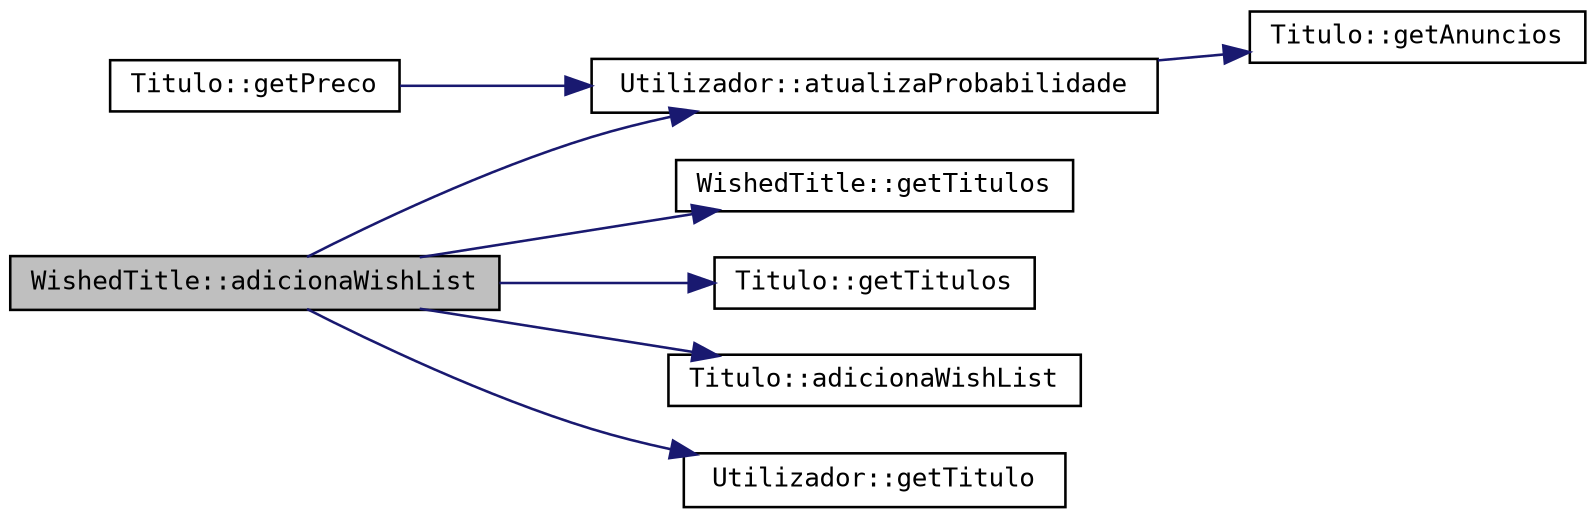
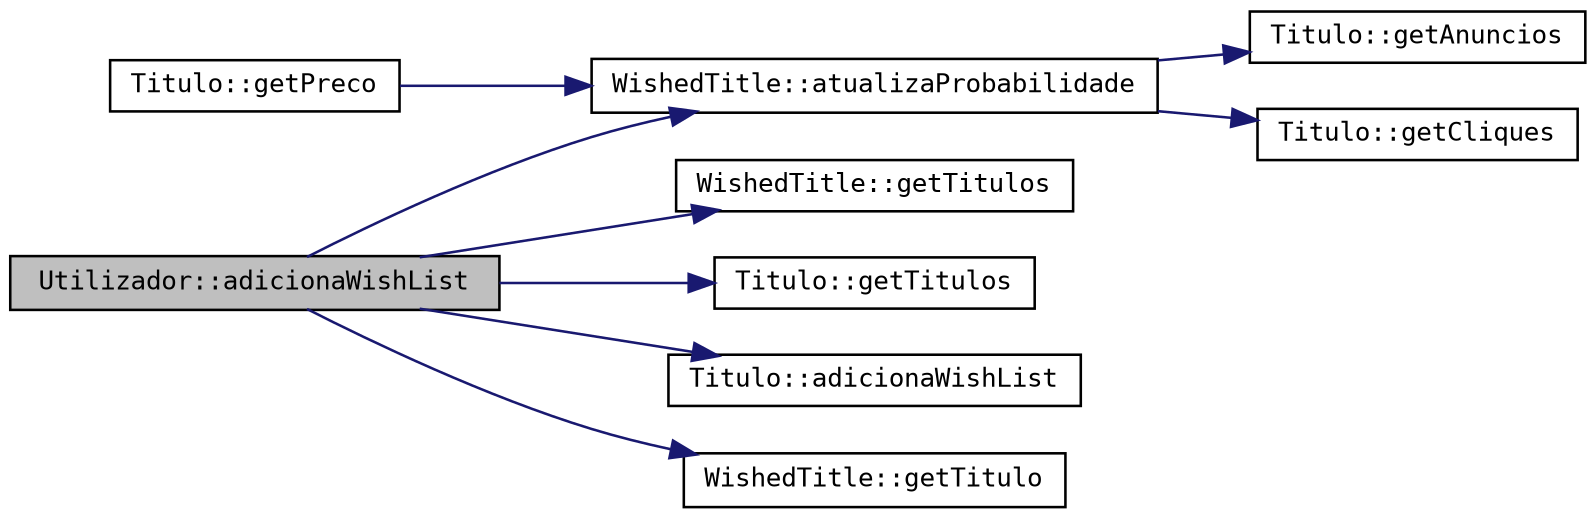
  digraph {
    fontname="DejaVu Sans Mono"
    rankdir=LR
    node [color=black fillcolor=white fontname="DejaVu Sans Mono" fontsize=10 shape=record style=filled]
    edge [color=midnightblue fontname="DejaVu Sans Mono" fontsize=10 labelfontname=Helvetica labelfontsize=10 style=solid]
-   n1 [fillcolor=grey75 fontcolor=black height=0.2 label="WishedTitle::adicionaWishList" width=0.4]
-   n2 [height=0.2 label="Utilizador::atualizaProbabilidade" width=0.4]
+   n1 [fillcolor=grey75 fontcolor=black height=0.2 label="Utilizador::adicionaWishList" width=0.4]
+   n2 [height=0.2 label="WishedTitle::atualizaProbabilidade" width=0.4]
    n3 [height=0.2 label="WishedTitle::getTitulos" width=0.4]
    n4 [height=0.2 label="Titulo::getTitulos" width=0.4]
    n5 [height=0.2 label="Titulo::adicionaWishList" width=0.4]
-   n6 [height=0.2 label="Utilizador::getTitulo" width=0.4]
+   n6 [height=0.2 label="WishedTitle::getTitulo" width=0.4]
    n7 [height=0.2 label="Titulo::getAnuncios" width=0.4]
+   n8 [height=0.2 label="Titulo::getCliques" width=0.4]
    n9 [height=0.2 label="Titulo::getPreco" width=0.4]
    n1 -> n2
    n1 -> n3
    n1 -> n4
    n1 -> n5
    n1 -> n6
    n2 -> n7
+   n2 -> n8
    n9 -> n2
  }
